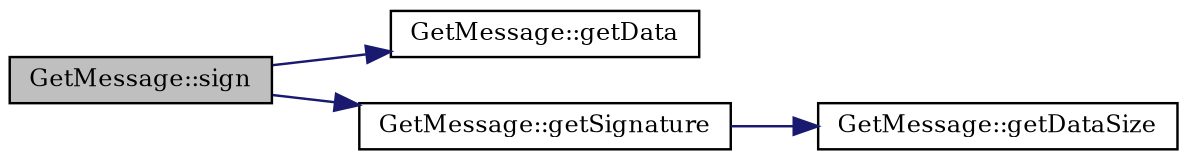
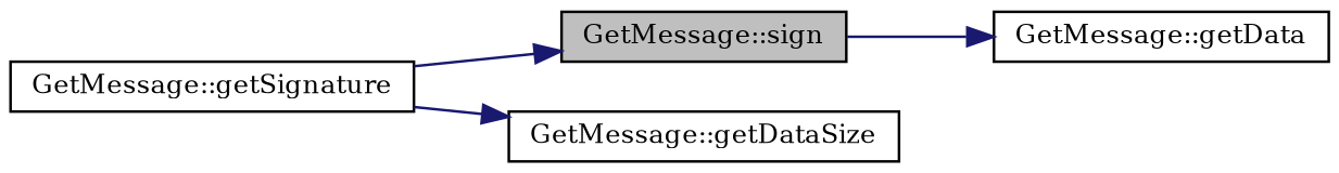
  digraph {
    fontname="DejaVu Serif"
    rankdir=LR
    node [color=black fillcolor=white fontname="DejaVu Serif" fontsize=10 shape=record style=filled]
    edge [color=midnightblue fontname="DejaVu Serif" fontsize=10 labelfontname=Helvetica labelfontsize=10 style=solid]
    n1 [fillcolor=grey75 fontcolor=black height=0.2 label="GetMessage::sign" width=0.4]
    n2 [height=0.2 label="GetMessage::getData" width=0.4]
    n3 [height=0.2 label="GetMessage::getSignature" width=0.4]
    n4 [height=0.2 label="GetMessage::getDataSize" width=0.4]
    n1 -> n2
-   n1 -> n3
+   n3 -> n1
    n3 -> n4
  }
